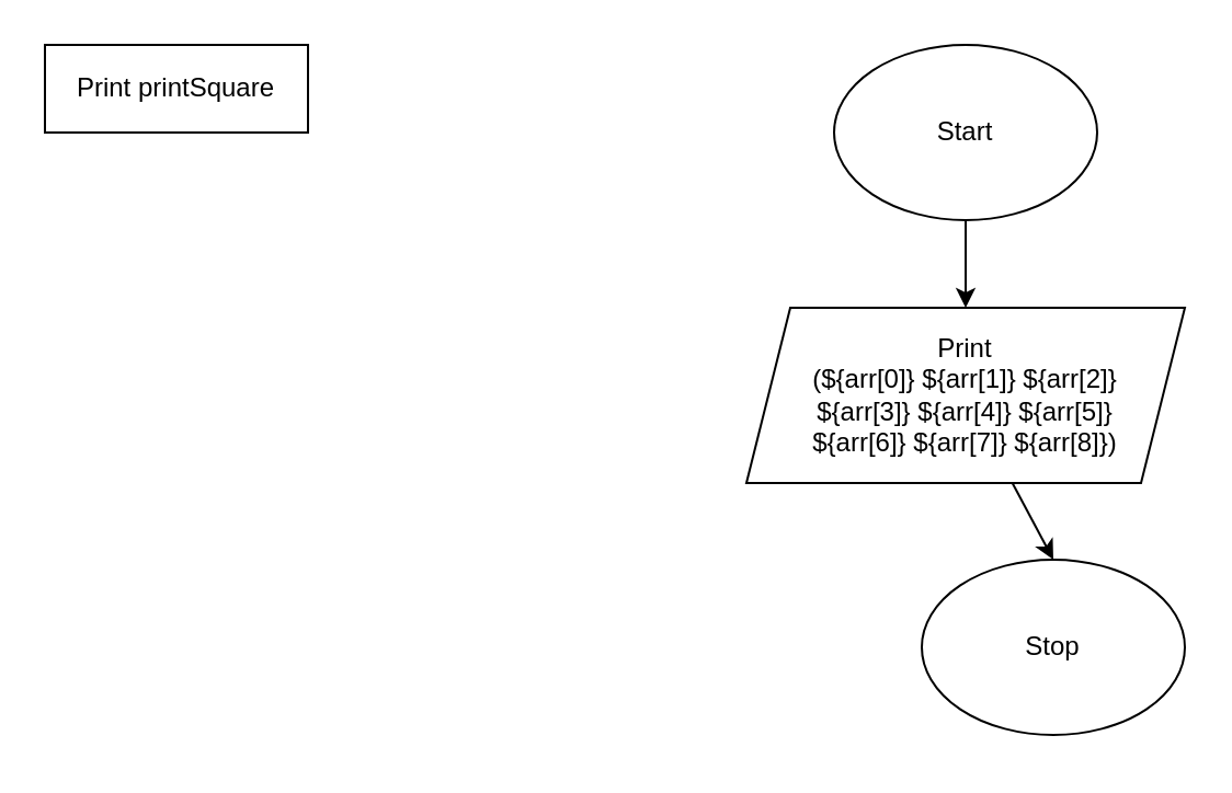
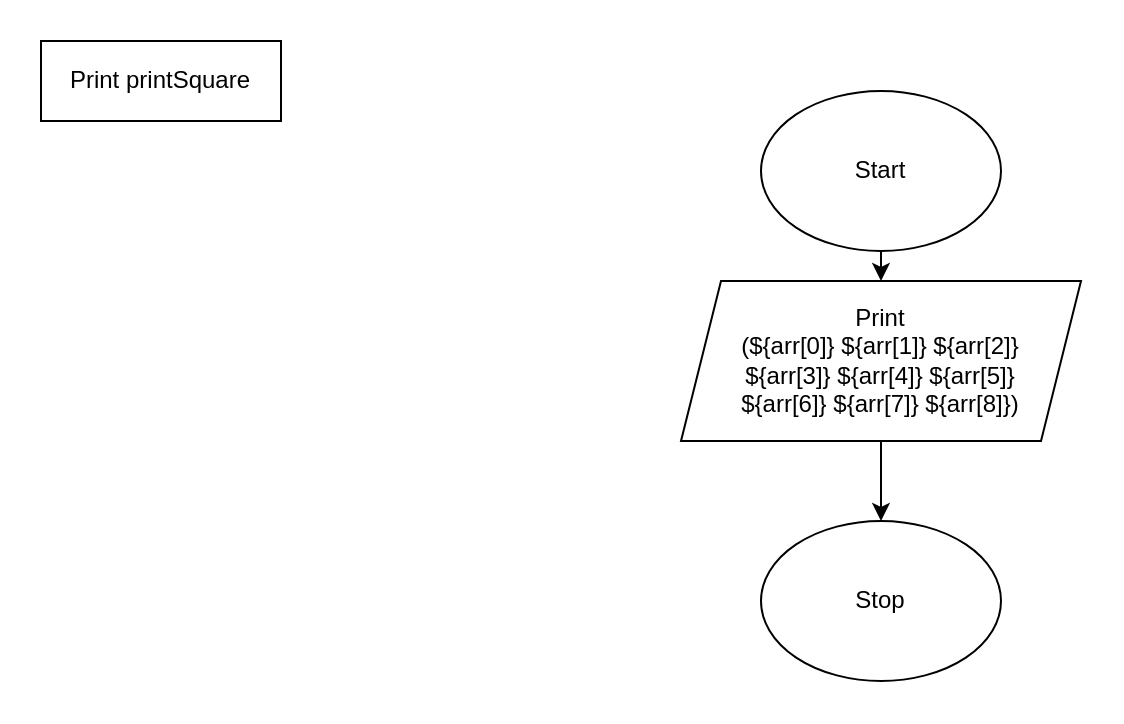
  <mxCell id="0" />
  <mxCell id="1" parent="0" />
  <mxCell id="2" style="edgeStyle=none;html=1;entryX=0.5;entryY=0;entryDx=0;entryDy=0;" edge="1" parent="1" source="3" target="7"><mxGeometry relative="1" as="geometry" /></mxCell>
- <mxCell id="3" value="Start" style="ellipse;whiteSpace=wrap;html=1;" vertex="1" parent="1"><mxGeometry x="380" width="120" height="80" as="geometry" y="20" /></mxCell>
+ <mxCell id="3" value="Start" style="ellipse;whiteSpace=wrap;html=1;" vertex="1" parent="1"><mxGeometry x="380" y="45" width="120" height="80" as="geometry" /></mxCell>
  <mxCell id="4" value="Print&amp;nbsp;printSquare" style="rounded=0;whiteSpace=wrap;html=1;" vertex="1" parent="1"><mxGeometry width="120" height="40" as="geometry" x="20" y="20" /></mxCell>
- <mxCell id="5" value="Stop" style="ellipse;whiteSpace=wrap;html=1;" vertex="1" parent="1"><mxGeometry x="420" y="255" width="120" height="80" as="geometry" /></mxCell>
+ <mxCell id="5" value="Stop" style="ellipse;whiteSpace=wrap;html=1;" vertex="1" parent="1"><mxGeometry x="380" y="260" width="120" height="80" as="geometry" /></mxCell>
  <mxCell id="6" style="edgeStyle=none;html=1;entryX=0.5;entryY=0;entryDx=0;entryDy=0;" edge="1" parent="1" source="7" target="5"><mxGeometry relative="1" as="geometry" /></mxCell>
  <mxCell id="7" value="Print&lt;br&gt;(&lt;span&gt;${arr[0]} ${arr[1]} ${arr[2]}&lt;br&gt;&lt;/span&gt;&lt;span&gt;${arr[3]} ${arr[4]} ${arr[5]}&lt;br&gt;${arr[6]} ${arr[7]} ${arr[8]}&lt;/span&gt;)" style="shape=parallelogram;perimeter=parallelogramPerimeter;whiteSpace=wrap;html=1;fixedSize=1;" vertex="1" parent="1"><mxGeometry x="340" y="140" width="200" height="80" as="geometry" /></mxCell>
